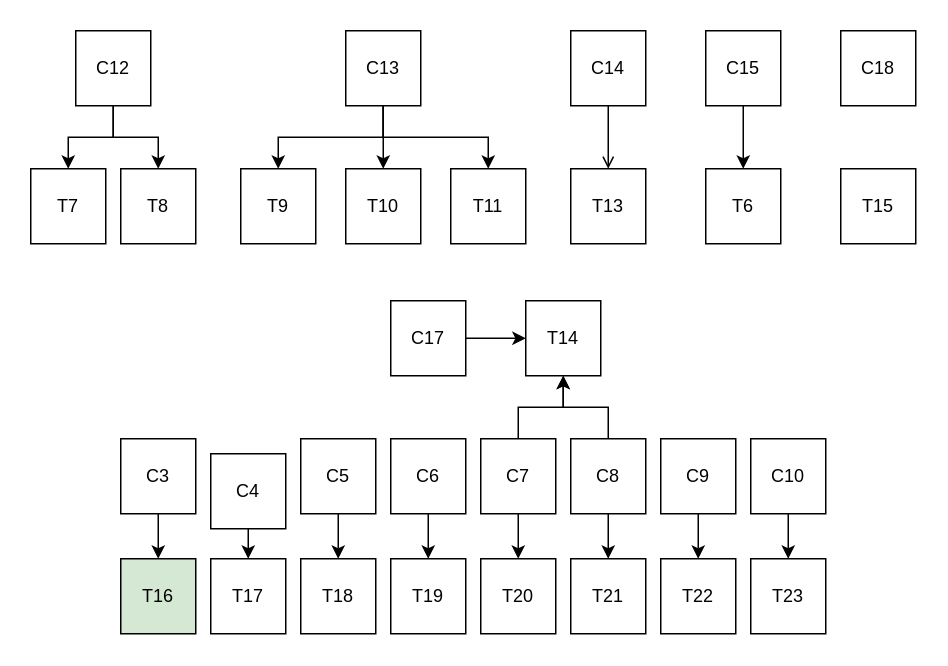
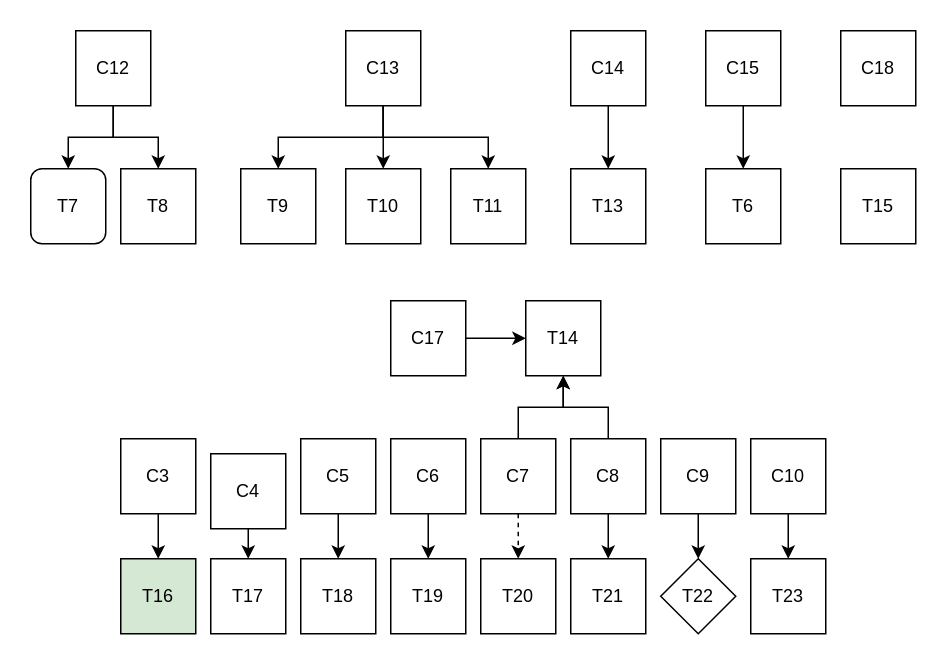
  <mxCell id="0" />
  <mxCell id="1" parent="0" />
- <mxCell id="2" style="edgeStyle=orthogonalEdgeStyle;rounded=0;orthogonalLoop=1;jettySize=auto;html=1;exitX=0.5;exitY=1;exitDx=0;exitDy=0;entryX=0.5;entryY=0;entryDx=0;entryDy=0;endArrow=open;" parent="1" source="3" target="4" edge="1"><mxGeometry relative="1" as="geometry" /></mxCell>
+ <mxCell id="2" style="edgeStyle=orthogonalEdgeStyle;rounded=0;orthogonalLoop=1;jettySize=auto;html=1;exitX=0.5;exitY=1;exitDx=0;exitDy=0;entryX=0.5;entryY=0;entryDx=0;entryDy=0;" parent="1" source="3" target="4" edge="1"><mxGeometry relative="1" as="geometry" /></mxCell>
  <mxCell id="3" value="C14" style="rounded=0;whiteSpace=wrap;html=1;" parent="1" vertex="1"><mxGeometry x="380" y="20" width="50" height="50" as="geometry" /></mxCell>
  <mxCell id="4" value="T13" style="rounded=0;whiteSpace=wrap;html=1;" parent="1" vertex="1"><mxGeometry x="380" y="112" width="50" height="50" as="geometry" /></mxCell>
  <mxCell id="5" style="edgeStyle=orthogonalEdgeStyle;rounded=0;orthogonalLoop=1;jettySize=auto;html=1;exitX=0.5;exitY=1;exitDx=0;exitDy=0;entryX=0.5;entryY=0;entryDx=0;entryDy=0;" parent="1" source="6" target="7" edge="1"><mxGeometry relative="1" as="geometry" /></mxCell>
  <mxCell id="6" value="C15" style="rounded=0;whiteSpace=wrap;html=1;" parent="1" vertex="1"><mxGeometry x="470" y="20" width="50" height="50" as="geometry" /></mxCell>
  <mxCell id="7" value="T6" style="rounded=0;whiteSpace=wrap;html=1;" parent="1" vertex="1"><mxGeometry x="470" y="112" width="50" height="50" as="geometry" /></mxCell>
  <mxCell id="8" value="C18" style="rounded=0;whiteSpace=wrap;html=1;" parent="1" vertex="1"><mxGeometry x="560" y="20" width="50" height="50" as="geometry" /></mxCell>
  <mxCell id="9" value="T15" style="rounded=0;whiteSpace=wrap;html=1;" parent="1" vertex="1"><mxGeometry x="560" y="112" width="50" height="50" as="geometry" /></mxCell>
  <mxCell id="10" value="" style="group" parent="1" vertex="1" connectable="0"><mxGeometry x="20" y="20" width="110" height="142" as="geometry" /></mxCell>
  <mxCell id="11" value="C12" style="rounded=0;whiteSpace=wrap;html=1;" parent="10" vertex="1"><mxGeometry x="30" width="50" height="50" as="geometry" /></mxCell>
- <mxCell id="12" value="T7" style="rounded=0;whiteSpace=wrap;html=1;" parent="10" vertex="1"><mxGeometry y="92" width="50" height="50" as="geometry" /></mxCell>
+ <mxCell id="12" value="T7" style="whiteSpace=wrap;html=1;rounded=1;" parent="10" vertex="1"><mxGeometry y="92" width="50" height="50" as="geometry" /></mxCell>
  <mxCell id="13" style="edgeStyle=orthogonalEdgeStyle;rounded=0;orthogonalLoop=1;jettySize=auto;html=1;exitX=0.5;exitY=1;exitDx=0;exitDy=0;entryX=0.5;entryY=0;entryDx=0;entryDy=0;" parent="10" source="11" target="12" edge="1"><mxGeometry relative="1" as="geometry" /></mxCell>
  <mxCell id="14" value="T8" style="rounded=0;whiteSpace=wrap;html=1;" parent="10" vertex="1"><mxGeometry x="60" y="92" width="50" height="50" as="geometry" /></mxCell>
  <mxCell id="15" style="edgeStyle=orthogonalEdgeStyle;rounded=0;orthogonalLoop=1;jettySize=auto;html=1;exitX=0.5;exitY=1;exitDx=0;exitDy=0;entryX=0.5;entryY=0;entryDx=0;entryDy=0;" parent="10" source="11" target="14" edge="1"><mxGeometry relative="1" as="geometry" /></mxCell>
  <mxCell id="16" value="" style="group" parent="1" vertex="1" connectable="0"><mxGeometry x="160" y="20" width="190" height="142" as="geometry" /></mxCell>
  <mxCell id="17" value="C13" style="rounded=0;whiteSpace=wrap;html=1;" parent="16" vertex="1"><mxGeometry x="70" width="50" height="50" as="geometry" /></mxCell>
  <mxCell id="18" value="T9" style="rounded=0;whiteSpace=wrap;html=1;" parent="16" vertex="1"><mxGeometry y="92" width="50" height="50" as="geometry" /></mxCell>
  <mxCell id="19" style="edgeStyle=orthogonalEdgeStyle;rounded=0;orthogonalLoop=1;jettySize=auto;html=1;exitX=0.5;exitY=1;exitDx=0;exitDy=0;entryX=0.5;entryY=0;entryDx=0;entryDy=0;" parent="16" source="17" target="18" edge="1"><mxGeometry relative="1" as="geometry" /></mxCell>
  <mxCell id="20" value="T10" style="rounded=0;whiteSpace=wrap;html=1;" parent="16" vertex="1"><mxGeometry x="70" y="92" width="50" height="50" as="geometry" /></mxCell>
  <mxCell id="21" style="edgeStyle=orthogonalEdgeStyle;rounded=0;orthogonalLoop=1;jettySize=auto;html=1;exitX=0.5;exitY=1;exitDx=0;exitDy=0;entryX=0.5;entryY=0;entryDx=0;entryDy=0;" parent="16" source="17" target="20" edge="1"><mxGeometry relative="1" as="geometry" /></mxCell>
  <mxCell id="22" value="T11" style="rounded=0;whiteSpace=wrap;html=1;" parent="16" vertex="1"><mxGeometry x="140" y="92" width="50" height="50" as="geometry" /></mxCell>
  <mxCell id="23" style="edgeStyle=orthogonalEdgeStyle;rounded=0;orthogonalLoop=1;jettySize=auto;html=1;exitX=0.5;exitY=1;exitDx=0;exitDy=0;entryX=0.5;entryY=0;entryDx=0;entryDy=0;" parent="16" source="17" target="22" edge="1"><mxGeometry relative="1" as="geometry" /></mxCell>
  <mxCell id="24" value="" style="group" parent="1" vertex="1" connectable="0"><mxGeometry x="80" y="200" width="470" height="222" as="geometry" /></mxCell>
  <mxCell id="25" value="C3" style="rounded=0;whiteSpace=wrap;html=1;" parent="24" vertex="1"><mxGeometry y="92" width="50" height="50" as="geometry" /></mxCell>
  <mxCell id="26" value="C4" style="rounded=0;whiteSpace=wrap;html=1;" parent="24" vertex="1"><mxGeometry x="60" y="102" width="50" height="50" as="geometry" /></mxCell>
  <mxCell id="27" value="C5" style="rounded=0;whiteSpace=wrap;html=1;" parent="24" vertex="1"><mxGeometry x="120" y="92" width="50" height="50" as="geometry" /></mxCell>
  <mxCell id="28" value="C6" style="rounded=0;whiteSpace=wrap;html=1;" parent="24" vertex="1"><mxGeometry x="180" y="92" width="50" height="50" as="geometry" /></mxCell>
  <mxCell id="29" value="C7" style="rounded=0;whiteSpace=wrap;html=1;" parent="24" vertex="1"><mxGeometry x="240" y="92" width="50" height="50" as="geometry" /></mxCell>
  <mxCell id="30" value="C8" style="rounded=0;whiteSpace=wrap;html=1;" parent="24" vertex="1"><mxGeometry x="300" y="92" width="50" height="50" as="geometry" /></mxCell>
  <mxCell id="31" value="C9" style="rounded=0;whiteSpace=wrap;html=1;" parent="24" vertex="1"><mxGeometry x="360" y="92" width="50" height="50" as="geometry" /></mxCell>
  <mxCell id="32" value="C10" style="rounded=0;whiteSpace=wrap;html=1;" parent="24" vertex="1"><mxGeometry x="420" y="92" width="50" height="50" as="geometry" /></mxCell>
  <mxCell id="33" value="T16" style="rounded=0;whiteSpace=wrap;html=1;fillColor=#d5e8d4;" parent="24" vertex="1"><mxGeometry y="172" width="50" height="50" as="geometry" /></mxCell>
  <mxCell id="34" style="edgeStyle=orthogonalEdgeStyle;rounded=0;orthogonalLoop=1;jettySize=auto;html=1;exitX=0.5;exitY=1;exitDx=0;exitDy=0;entryX=0.5;entryY=0;entryDx=0;entryDy=0;" parent="24" source="25" target="33" edge="1"><mxGeometry relative="1" as="geometry" /></mxCell>
  <mxCell id="35" value="T17" style="rounded=0;whiteSpace=wrap;html=1;" parent="24" vertex="1"><mxGeometry x="60" y="172" width="50" height="50" as="geometry" /></mxCell>
  <mxCell id="36" style="edgeStyle=orthogonalEdgeStyle;rounded=0;orthogonalLoop=1;jettySize=auto;html=1;exitX=0.5;exitY=1;exitDx=0;exitDy=0;entryX=0.5;entryY=0;entryDx=0;entryDy=0;" parent="24" source="26" target="35" edge="1"><mxGeometry relative="1" as="geometry" /></mxCell>
  <mxCell id="37" value="T18" style="rounded=0;whiteSpace=wrap;html=1;" parent="24" vertex="1"><mxGeometry x="120" y="172" width="50" height="50" as="geometry" /></mxCell>
  <mxCell id="38" style="edgeStyle=orthogonalEdgeStyle;rounded=0;orthogonalLoop=1;jettySize=auto;html=1;exitX=0.5;exitY=1;exitDx=0;exitDy=0;entryX=0.5;entryY=0;entryDx=0;entryDy=0;" parent="24" source="27" target="37" edge="1"><mxGeometry relative="1" as="geometry" /></mxCell>
  <mxCell id="39" value="T19" style="rounded=0;whiteSpace=wrap;html=1;" parent="24" vertex="1"><mxGeometry x="180" y="172" width="50" height="50" as="geometry" /></mxCell>
  <mxCell id="40" style="edgeStyle=orthogonalEdgeStyle;rounded=0;orthogonalLoop=1;jettySize=auto;html=1;exitX=0.5;exitY=1;exitDx=0;exitDy=0;entryX=0.5;entryY=0;entryDx=0;entryDy=0;" parent="24" source="28" target="39" edge="1"><mxGeometry relative="1" as="geometry" /></mxCell>
  <mxCell id="41" value="T20" style="rounded=0;whiteSpace=wrap;html=1;" parent="24" vertex="1"><mxGeometry x="240" y="172" width="50" height="50" as="geometry" /></mxCell>
- <mxCell id="42" style="edgeStyle=orthogonalEdgeStyle;rounded=0;orthogonalLoop=1;jettySize=auto;html=1;exitX=0.5;exitY=1;exitDx=0;exitDy=0;entryX=0.5;entryY=0;entryDx=0;entryDy=0;" parent="24" source="29" target="41" edge="1"><mxGeometry relative="1" as="geometry" /></mxCell>
+ <mxCell id="42" style="edgeStyle=orthogonalEdgeStyle;rounded=0;orthogonalLoop=1;jettySize=auto;html=1;exitX=0.5;exitY=1;exitDx=0;exitDy=0;entryX=0.5;entryY=0;entryDx=0;entryDy=0;dashed=1;" parent="24" source="29" target="41" edge="1"><mxGeometry relative="1" as="geometry" /></mxCell>
  <mxCell id="43" value="T21" style="rounded=0;whiteSpace=wrap;html=1;" parent="24" vertex="1"><mxGeometry x="300" y="172" width="50" height="50" as="geometry" /></mxCell>
  <mxCell id="44" style="edgeStyle=orthogonalEdgeStyle;rounded=0;orthogonalLoop=1;jettySize=auto;html=1;exitX=0.5;exitY=1;exitDx=0;exitDy=0;entryX=0.5;entryY=0;entryDx=0;entryDy=0;" parent="24" source="30" target="43" edge="1"><mxGeometry relative="1" as="geometry" /></mxCell>
- <mxCell id="45" value="T22" style="rounded=0;whiteSpace=wrap;html=1;" parent="24" vertex="1"><mxGeometry x="360" y="172" width="50" height="50" as="geometry" /></mxCell>
+ <mxCell id="45" value="T22" style="rhombus;whiteSpace=wrap;html=1;" parent="24" vertex="1"><mxGeometry x="360" y="172" width="50" height="50" as="geometry" /></mxCell>
  <mxCell id="46" style="edgeStyle=orthogonalEdgeStyle;rounded=0;orthogonalLoop=1;jettySize=auto;html=1;exitX=0.5;exitY=1;exitDx=0;exitDy=0;entryX=0.5;entryY=0;entryDx=0;entryDy=0;" parent="24" source="31" target="45" edge="1"><mxGeometry relative="1" as="geometry" /></mxCell>
  <mxCell id="47" value="T23" style="rounded=0;whiteSpace=wrap;html=1;" parent="24" vertex="1"><mxGeometry x="420" y="172" width="50" height="50" as="geometry" /></mxCell>
  <mxCell id="48" style="edgeStyle=orthogonalEdgeStyle;rounded=0;orthogonalLoop=1;jettySize=auto;html=1;exitX=0.5;exitY=1;exitDx=0;exitDy=0;entryX=0.5;entryY=0;entryDx=0;entryDy=0;" parent="24" source="32" target="47" edge="1"><mxGeometry relative="1" as="geometry" /></mxCell>
  <mxCell id="49" value="T14" style="rounded=0;whiteSpace=wrap;html=1;" parent="24" vertex="1"><mxGeometry x="270" width="50" height="50" as="geometry" /></mxCell>
  <mxCell id="50" style="edgeStyle=orthogonalEdgeStyle;rounded=0;orthogonalLoop=1;jettySize=auto;html=1;exitX=0.5;exitY=0;exitDx=0;exitDy=0;entryX=0.5;entryY=1;entryDx=0;entryDy=0;" parent="24" source="29" target="49" edge="1"><mxGeometry relative="1" as="geometry" /></mxCell>
  <mxCell id="51" style="edgeStyle=orthogonalEdgeStyle;rounded=0;orthogonalLoop=1;jettySize=auto;html=1;exitX=0.5;exitY=0;exitDx=0;exitDy=0;entryX=0.5;entryY=1;entryDx=0;entryDy=0;" parent="24" source="30" target="49" edge="1"><mxGeometry relative="1" as="geometry" /></mxCell>
  <mxCell id="52" style="edgeStyle=orthogonalEdgeStyle;rounded=0;orthogonalLoop=1;jettySize=auto;html=1;exitX=1;exitY=0.5;exitDx=0;exitDy=0;entryX=0;entryY=0.5;entryDx=0;entryDy=0;" parent="24" source="53" target="49" edge="1"><mxGeometry relative="1" as="geometry" /></mxCell>
  <mxCell id="53" value="C17" style="rounded=0;whiteSpace=wrap;html=1;" parent="24" vertex="1"><mxGeometry x="180" width="50" height="50" as="geometry" /></mxCell>
